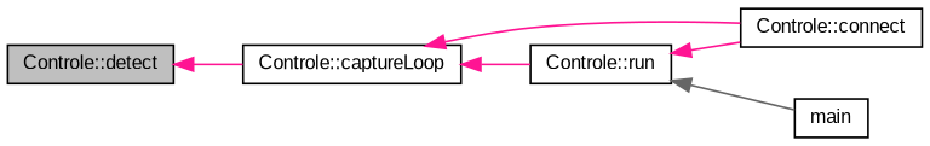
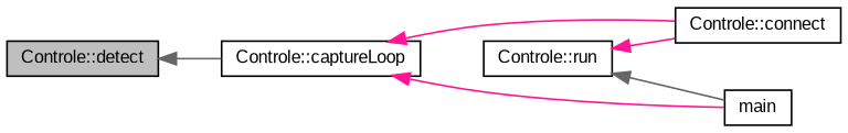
  digraph {
    fontname="Liberation Sans"
    rankdir=LR
    node [color=black fillcolor=white fontname="Liberation Sans" fontsize=10 shape=record style=filled]
    edge [color=deeppink dir=back fontname="Liberation Sans" fontsize=10 labelfontname=Helvetica labelfontsize=10 style=solid]
    n1 [fillcolor=grey75 fontcolor=black height=0.2 label="Controle::detect" width=0.4]
    n2 [height=0.2 label="Controle::captureLoop" width=0.4]
    n3 [height=0.2 label="Controle::connect" width=0.4]
    n4 [height=0.2 label="Controle::run" width=0.4]
    n5 [height=0.2 label=main width=0.4]
-   n1 -> n2
+   n1 -> n2 [color=gray40]
    n2 -> n3
-   n2 -> n4
+   n2 -> n5
    n4 -> n3
    n4 -> n5 [color=gray40]
  }
